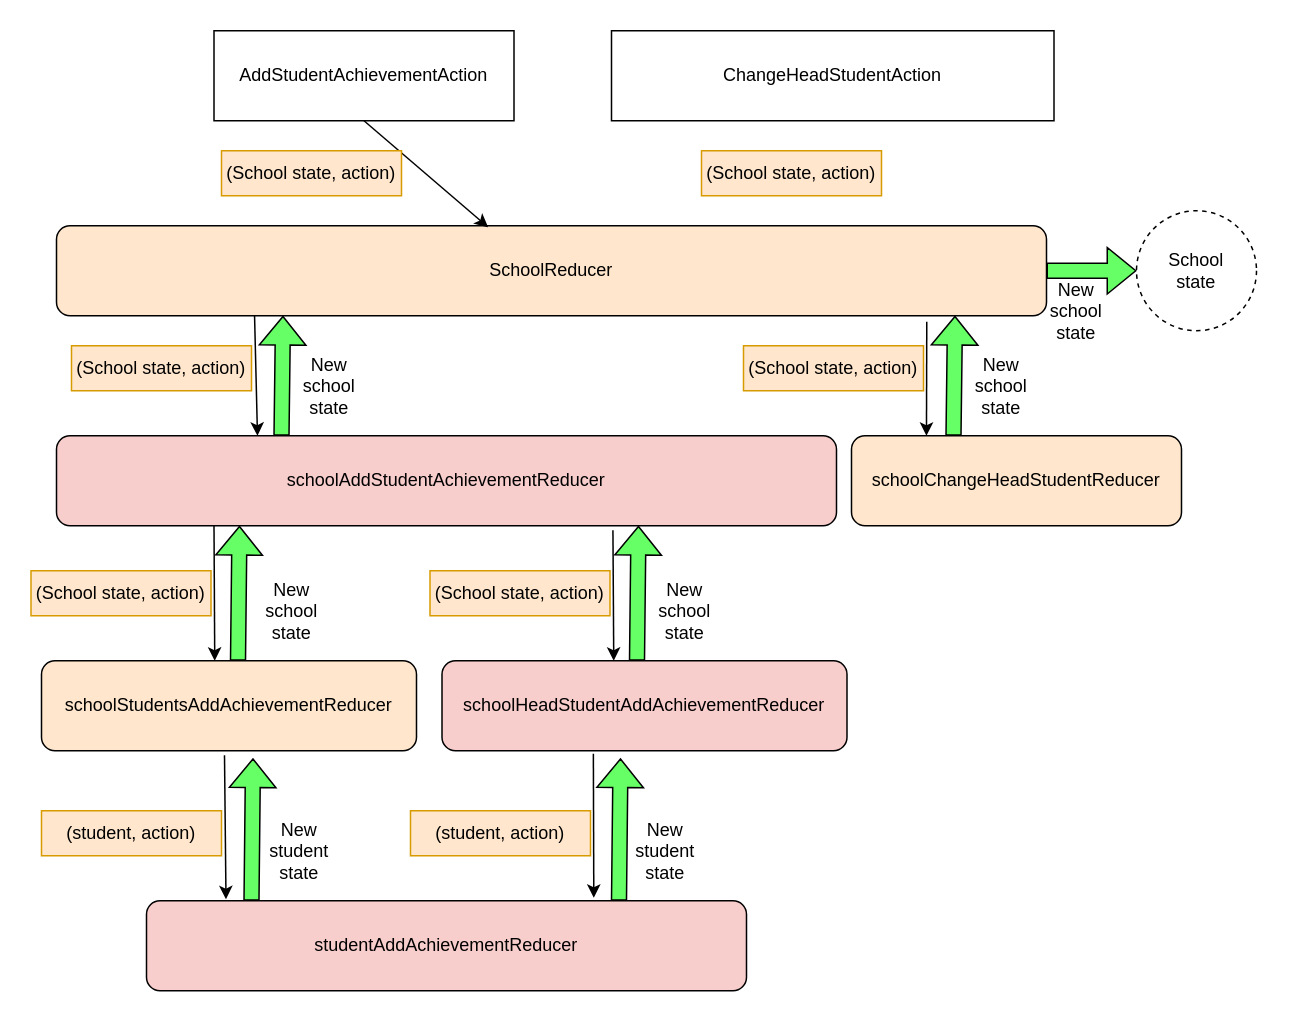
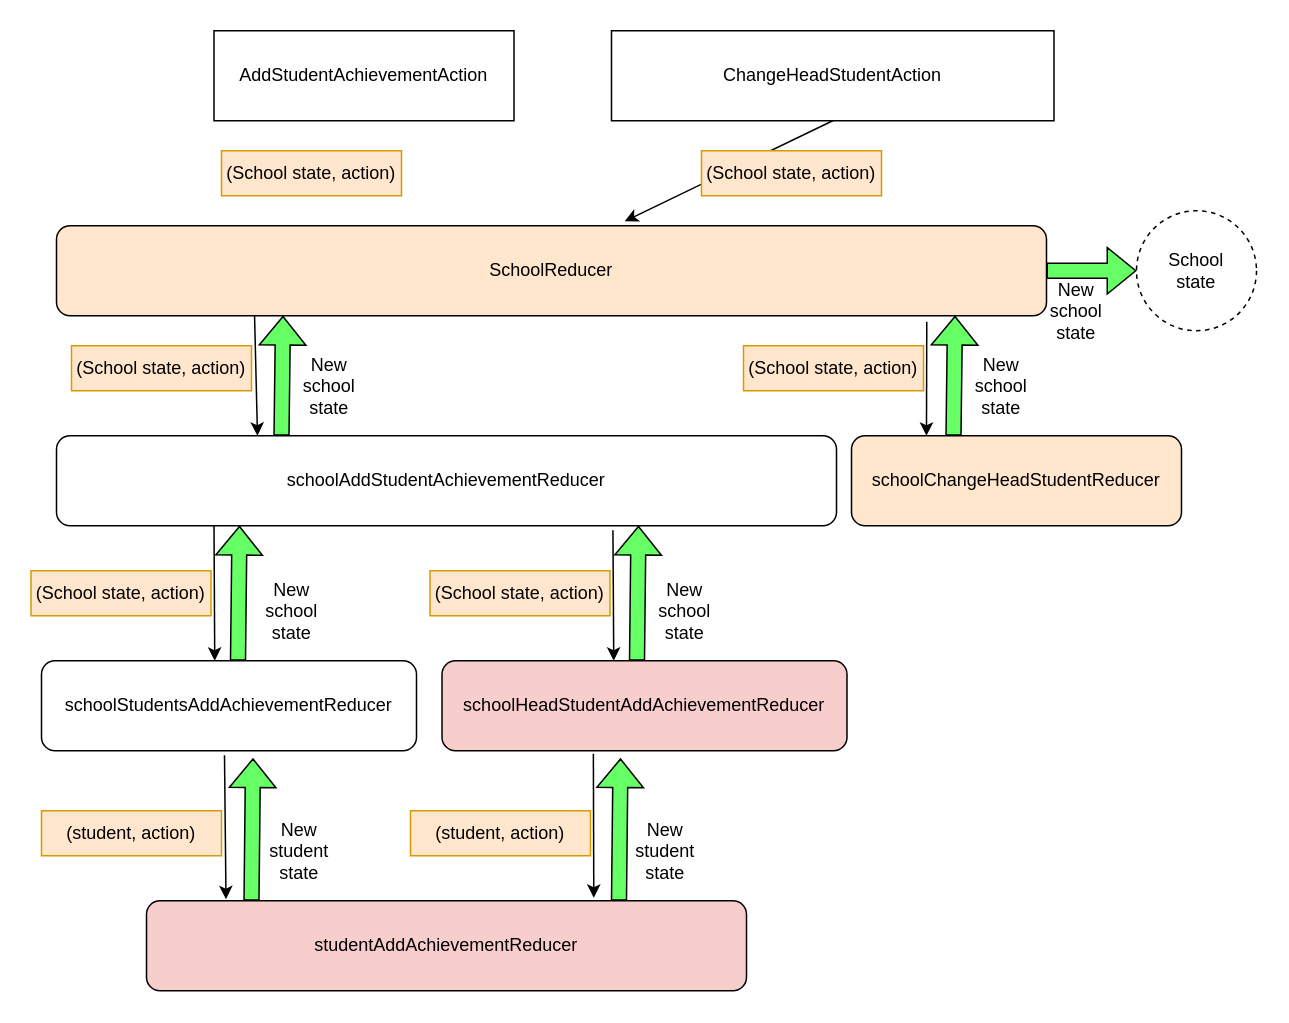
  <mxCell id="0" />
  <mxCell id="1" parent="0" />
  <mxCell id="2" value="AddStudentAchievementAction" style="rounded=0;whiteSpace=wrap;html=1;" parent="1" vertex="1"><mxGeometry x="142" y="20" width="200" height="60" as="geometry" /></mxCell>
  <mxCell id="3" value="ChangeHeadStudentAction" style="rounded=0;whiteSpace=wrap;html=1;" parent="1" vertex="1"><mxGeometry x="407" y="20" width="295" height="60" as="geometry" /></mxCell>
  <mxCell id="4" value="SchoolReducer" style="rounded=1;whiteSpace=wrap;html=1;fillColor=#ffe6cc;" parent="1" vertex="1"><mxGeometry x="37" y="150" width="660" height="60" as="geometry" /></mxCell>
- <mxCell id="5" value="" style="endArrow=classic;html=1;rounded=0;exitX=0.5;exitY=1;exitDx=0;exitDy=0;entryX=0.436;entryY=0.017;entryDx=0;entryDy=0;entryPerimeter=0;" parent="1" source="2" target="4" edge="1"><mxGeometry width="50" height="50" relative="1" as="geometry"><mxPoint x="292" y="160" as="sourcePoint" /><mxPoint x="342" y="110" as="targetPoint" /></mxGeometry></mxCell>
- <mxCell id="7" value="schoolAddStudentAchievementReducer" style="rounded=1;whiteSpace=wrap;html=1;fillColor=#f8cecc;" parent="1" vertex="1"><mxGeometry x="37" y="290" width="520" height="60" as="geometry" /></mxCell>
+ <mxCell id="6" value="" style="endArrow=classic;html=1;rounded=0;exitX=0.5;exitY=1;exitDx=0;exitDy=0;entryX=0.574;entryY=-0.05;entryDx=0;entryDy=0;entryPerimeter=0;" parent="1" source="3" target="4" edge="1"><mxGeometry width="50" height="50" relative="1" as="geometry"><mxPoint x="582" y="180" as="sourcePoint" /><mxPoint x="632" y="130" as="targetPoint" /></mxGeometry></mxCell>
+ <mxCell id="7" value="schoolAddStudentAchievementReducer" style="rounded=1;whiteSpace=wrap;html=1;" parent="1" vertex="1"><mxGeometry x="37" y="290" width="520" height="60" as="geometry" /></mxCell>
  <mxCell id="8" value="schoolChangeHeadStudentReducer" style="rounded=1;whiteSpace=wrap;html=1;fillColor=#ffe6cc;" parent="1" vertex="1"><mxGeometry x="567" y="290" width="220" height="60" as="geometry" /></mxCell>
  <mxCell id="9" value="schoolHeadStudentAddAchievementReducer" style="rounded=1;whiteSpace=wrap;html=1;fillColor=#f8cecc;" parent="1" vertex="1"><mxGeometry x="294" y="440" width="270" height="60" as="geometry" /></mxCell>
- <mxCell id="10" value="schoolStudentsAddAchievementReducer" style="rounded=1;whiteSpace=wrap;html=1;fillColor=#ffe6cc;" parent="1" vertex="1"><mxGeometry x="27" y="440" width="250" height="60" as="geometry" /></mxCell>
+ <mxCell id="10" value="schoolStudentsAddAchievementReducer" style="rounded=1;whiteSpace=wrap;html=1;" parent="1" vertex="1"><mxGeometry x="27" y="440" width="250" height="60" as="geometry" /></mxCell>
  <mxCell id="11" value="" style="endArrow=classic;html=1;rounded=0;exitX=0.194;exitY=1;exitDx=0;exitDy=0;entryX=0.25;entryY=0;entryDx=0;entryDy=0;startArrow=none;startFill=0;exitPerimeter=0;" edge="1" parent="1"><mxGeometry width="50" height="50" relative="1" as="geometry"><mxPoint x="169.04" y="210" as="sourcePoint" /><mxPoint x="171" y="290" as="targetPoint" /></mxGeometry></mxCell>
  <mxCell id="12" value="" style="endArrow=classic;html=1;rounded=0;entryX=0.209;entryY=0;entryDx=0;entryDy=0;startArrow=none;startFill=0;entryPerimeter=0;exitX=0.873;exitY=1.067;exitDx=0;exitDy=0;exitPerimeter=0;" edge="1" parent="1"><mxGeometry width="50" height="50" relative="1" as="geometry"><mxPoint x="617.18" y="214.02" as="sourcePoint" /><mxPoint x="616.98" y="290" as="targetPoint" /></mxGeometry></mxCell>
  <mxCell id="13" value="" style="endArrow=classic;html=1;rounded=0;entryX=0.25;entryY=0;entryDx=0;entryDy=0;exitX=0.1;exitY=1;exitDx=0;exitDy=0;startArrow=none;startFill=0;exitPerimeter=0;" edge="1" parent="1"><mxGeometry width="50" height="50" relative="1" as="geometry"><mxPoint x="142" y="350" as="sourcePoint" /><mxPoint x="142.5" y="440" as="targetPoint" /></mxGeometry></mxCell>
  <mxCell id="14" value="" style="endArrow=classic;html=1;rounded=0;entryX=0.25;entryY=0;entryDx=0;entryDy=0;startArrow=none;startFill=0;exitX=0.623;exitY=1.05;exitDx=0;exitDy=0;exitPerimeter=0;" edge="1" parent="1"><mxGeometry width="50" height="50" relative="1" as="geometry"><mxPoint x="407.96" y="353" as="sourcePoint" /><mxPoint x="408.5" y="440" as="targetPoint" /></mxGeometry></mxCell>
  <mxCell id="15" value="School&lt;br&gt;state" style="ellipse;whiteSpace=wrap;html=1;aspect=fixed;dashed=1;" vertex="1" parent="1"><mxGeometry x="757" y="140" width="80" height="80" as="geometry" /></mxCell>
  <mxCell id="16" value="studentAddAchievementReducer" style="rounded=1;whiteSpace=wrap;html=1;fillColor=#f8cecc;" vertex="1" parent="1"><mxGeometry x="97" y="600" width="400" height="60" as="geometry" /></mxCell>
  <mxCell id="17" value="" style="endArrow=classic;html=1;rounded=0;entryX=0.08;entryY=-0.017;entryDx=0;entryDy=0;exitX=0.404;exitY=1.05;exitDx=0;exitDy=0;startArrow=none;startFill=0;exitPerimeter=0;entryPerimeter=0;" edge="1" parent="1"><mxGeometry width="50" height="50" relative="1" as="geometry"><mxPoint x="149" y="503" as="sourcePoint" /><mxPoint x="150" y="598.98" as="targetPoint" /></mxGeometry></mxCell>
  <mxCell id="18" value="" style="endArrow=classic;html=1;rounded=0;exitX=0.133;exitY=1.033;exitDx=0;exitDy=0;startArrow=none;startFill=0;entryX=0.583;entryY=-0.033;entryDx=0;entryDy=0;entryPerimeter=0;exitPerimeter=0;" edge="1" parent="1"><mxGeometry width="50" height="50" relative="1" as="geometry"><mxPoint x="394.91" y="501.98" as="sourcePoint" /><mxPoint x="395.2" y="598.02" as="targetPoint" /></mxGeometry></mxCell>
  <mxCell id="19" value="(School state, action)" style="text;html=1;strokeColor=#d79b00;fillColor=#ffe6cc;align=center;verticalAlign=middle;whiteSpace=wrap;rounded=0;" vertex="1" parent="1"><mxGeometry x="147" y="100" width="120" height="30" as="geometry" /></mxCell>
  <mxCell id="20" value="(School state, action)" style="text;html=1;strokeColor=#d79b00;fillColor=#ffe6cc;align=center;verticalAlign=middle;whiteSpace=wrap;rounded=0;" vertex="1" parent="1"><mxGeometry x="467" y="100" width="120" height="30" as="geometry" /></mxCell>
  <mxCell id="21" value="(School state, action)" style="text;html=1;strokeColor=#d79b00;fillColor=#ffe6cc;align=center;verticalAlign=middle;whiteSpace=wrap;rounded=0;" vertex="1" parent="1"><mxGeometry x="47" y="230" width="120" height="30" as="geometry" /></mxCell>
  <mxCell id="22" value="(School state, action)" style="text;html=1;strokeColor=#d79b00;fillColor=#ffe6cc;align=center;verticalAlign=middle;whiteSpace=wrap;rounded=0;" vertex="1" parent="1"><mxGeometry x="495" y="230" width="120" height="30" as="geometry" /></mxCell>
  <mxCell id="23" value="(School state, action)" style="text;html=1;strokeColor=#d79b00;fillColor=#ffe6cc;align=center;verticalAlign=middle;whiteSpace=wrap;rounded=0;" vertex="1" parent="1"><mxGeometry x="20" y="380" width="120" height="30" as="geometry" /></mxCell>
  <mxCell id="24" value="(School state, action)" style="text;html=1;strokeColor=#d79b00;fillColor=#ffe6cc;align=center;verticalAlign=middle;whiteSpace=wrap;rounded=0;" vertex="1" parent="1"><mxGeometry x="286" y="380" width="120" height="30" as="geometry" /></mxCell>
  <mxCell id="25" value="(student, action)" style="text;html=1;strokeColor=#d79b00;fillColor=#ffe6cc;align=center;verticalAlign=middle;whiteSpace=wrap;rounded=0;" vertex="1" parent="1"><mxGeometry x="27" y="540" width="120" height="30" as="geometry" /></mxCell>
  <mxCell id="26" value="(student, action)" style="text;html=1;strokeColor=#d79b00;fillColor=#ffe6cc;align=center;verticalAlign=middle;whiteSpace=wrap;rounded=0;" vertex="1" parent="1"><mxGeometry x="273" y="540" width="120" height="30" as="geometry" /></mxCell>
  <mxCell id="27" value="" style="shape=flexArrow;endArrow=classic;html=1;rounded=0;exitX=0.19;exitY=-0.033;exitDx=0;exitDy=0;exitPerimeter=0;entryX=0.588;entryY=1.05;entryDx=0;entryDy=0;fillColor=#66FF66;entryPerimeter=0;" edge="1" parent="1"><mxGeometry width="50" height="50" relative="1" as="geometry"><mxPoint x="167" y="600" as="sourcePoint" /><mxPoint x="168" y="504.98" as="targetPoint" /></mxGeometry></mxCell>
  <mxCell id="28" value="New student&lt;br&gt;state" style="text;html=1;strokeColor=none;fillColor=none;align=center;verticalAlign=middle;whiteSpace=wrap;rounded=0;" vertex="1" parent="1"><mxGeometry x="169" y="551.98" width="60" height="30" as="geometry" /></mxCell>
  <mxCell id="29" value="" style="shape=flexArrow;endArrow=classic;html=1;rounded=0;exitX=0.19;exitY=-0.033;exitDx=0;exitDy=0;exitPerimeter=0;entryX=0.588;entryY=1.05;entryDx=0;entryDy=0;fillColor=#66FF66;entryPerimeter=0;" edge="1" parent="1"><mxGeometry width="50" height="50" relative="1" as="geometry"><mxPoint x="412" y="600" as="sourcePoint" /><mxPoint x="413" y="504.98" as="targetPoint" /></mxGeometry></mxCell>
  <mxCell id="30" value="New student&lt;br&gt;state" style="text;html=1;strokeColor=none;fillColor=none;align=center;verticalAlign=middle;whiteSpace=wrap;rounded=0;" vertex="1" parent="1"><mxGeometry x="413" y="551.98" width="60" height="30" as="geometry" /></mxCell>
  <mxCell id="31" value="" style="shape=flexArrow;endArrow=classic;html=1;rounded=0;exitX=0.19;exitY=-0.033;exitDx=0;exitDy=0;exitPerimeter=0;fillColor=#66FF66;" edge="1" parent="1"><mxGeometry width="50" height="50" relative="1" as="geometry"><mxPoint x="158" y="440" as="sourcePoint" /><mxPoint x="159" y="350" as="targetPoint" /></mxGeometry></mxCell>
  <mxCell id="32" value="New school&lt;br&gt;state" style="text;html=1;strokeColor=none;fillColor=none;align=center;verticalAlign=middle;whiteSpace=wrap;rounded=0;" vertex="1" parent="1"><mxGeometry x="164" y="391.98" width="60" height="30" as="geometry" /></mxCell>
  <mxCell id="33" value="" style="shape=flexArrow;endArrow=classic;html=1;rounded=0;exitX=0.19;exitY=-0.033;exitDx=0;exitDy=0;exitPerimeter=0;fillColor=#66FF66;" edge="1" parent="1"><mxGeometry width="50" height="50" relative="1" as="geometry"><mxPoint x="424" y="440" as="sourcePoint" /><mxPoint x="425" y="350" as="targetPoint" /></mxGeometry></mxCell>
  <mxCell id="34" value="New school&lt;br&gt;state" style="text;html=1;strokeColor=none;fillColor=none;align=center;verticalAlign=middle;whiteSpace=wrap;rounded=0;" vertex="1" parent="1"><mxGeometry x="426" y="391.98" width="60" height="30" as="geometry" /></mxCell>
  <mxCell id="35" value="" style="shape=flexArrow;endArrow=classic;html=1;rounded=0;exitX=0.19;exitY=-0.033;exitDx=0;exitDy=0;exitPerimeter=0;fillColor=#66FF66;" edge="1" parent="1"><mxGeometry width="50" height="50" relative="1" as="geometry"><mxPoint x="187" y="290" as="sourcePoint" /><mxPoint x="188" y="210" as="targetPoint" /></mxGeometry></mxCell>
  <mxCell id="36" value="New school&lt;br&gt;state" style="text;html=1;strokeColor=none;fillColor=none;align=center;verticalAlign=middle;whiteSpace=wrap;rounded=0;" vertex="1" parent="1"><mxGeometry x="189" y="241.98" width="60" height="30" as="geometry" /></mxCell>
  <mxCell id="37" value="" style="shape=flexArrow;endArrow=classic;html=1;rounded=0;exitX=0.19;exitY=-0.033;exitDx=0;exitDy=0;exitPerimeter=0;fillColor=#66FF66;" edge="1" parent="1"><mxGeometry width="50" height="50" relative="1" as="geometry"><mxPoint x="635" y="290" as="sourcePoint" /><mxPoint x="636" y="210" as="targetPoint" /></mxGeometry></mxCell>
  <mxCell id="38" value="New school&lt;br&gt;state" style="text;html=1;strokeColor=none;fillColor=none;align=center;verticalAlign=middle;whiteSpace=wrap;rounded=0;" vertex="1" parent="1"><mxGeometry x="637" y="241.98" width="60" height="30" as="geometry" /></mxCell>
  <mxCell id="39" value="" style="shape=flexArrow;endArrow=classic;html=1;rounded=0;exitX=1;exitY=0.5;exitDx=0;exitDy=0;fillColor=#66FF66;entryX=0;entryY=0.5;entryDx=0;entryDy=0;" edge="1" parent="1" source="4" target="15"><mxGeometry width="50" height="50" relative="1" as="geometry"><mxPoint x="717" y="440" as="sourcePoint" /><mxPoint x="718" y="360" as="targetPoint" /></mxGeometry></mxCell>
  <mxCell id="40" value="New school&lt;br&gt;state" style="text;html=1;strokeColor=none;fillColor=none;align=center;verticalAlign=middle;whiteSpace=wrap;rounded=0;" vertex="1" parent="1"><mxGeometry x="687" y="192" width="60" height="30" as="geometry" /></mxCell>
